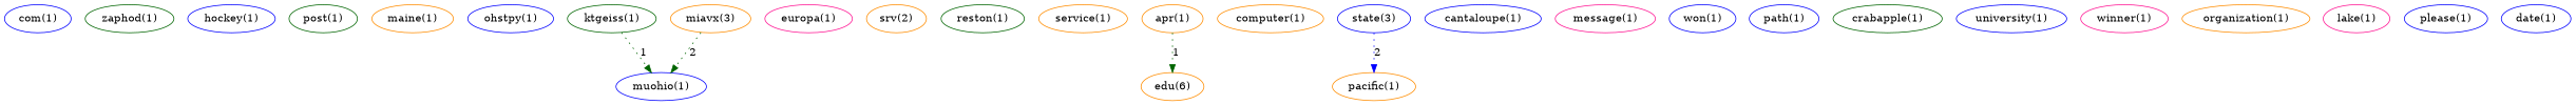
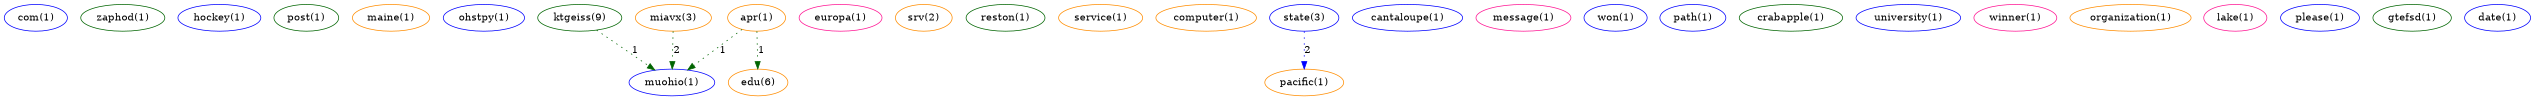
  digraph {
    node [color=blue]
    edge [color=darkgreen style=dotted]
    n1 [label="com(1)"]
    n2 [color=darkgreen label="zaphod(1)"]
    n3 [label="hockey(1)"]
    n4 [color=darkgreen label="post(1)"]
    n5 [color=darkorange label="maine(1)"]
    n6 [label="ohstpy(1)"]
-   n7 [color=darkgreen label="ktgeiss(1)"]
+   n7 [color=darkgreen label="ktgeiss(9)"]
    n8 [label="muohio(1)"]
    n9 [color=deeppink label="europa(1)"]
    n10 [color=darkorange label="srv(2)"]
    n11 [color=darkgreen label="reston(1)"]
    n12 [color=darkorange label="miavx(3)"]
    n13 [color=darkorange label="service(1)"]
    n14 [color=darkorange label="apr(1)"]
    n15 [color=darkorange label="edu(6)"]
    n16 [color=darkorange label="computer(1)"]
    n17 [label="state(3)"]
    n18 [color=darkorange label="pacific(1)"]
    n19 [label="cantaloupe(1)"]
    n20 [color=deeppink label="message(1)"]
    n21 [label="won(1)"]
    n22 [label="path(1)"]
    n23 [color=darkgreen label="crabapple(1)"]
    n24 [label="university(1)"]
    n25 [color=deeppink label="winner(1)"]
    n26 [color=darkorange label="organization(1)"]
    n27 [color=deeppink label="lake(1)"]
    n28 [label="please(1)"]
+   n29 [color=darkgreen label="gtefsd(1)"]
    n30 [label="date(1)"]
    n7 -> n8 [label=1]
    n12 -> n8 [label=2]
+   n14 -> n8 [label=1]
    n14 -> n15 [label=1]
    n17 -> n18 [color=blue label=2]
  }
